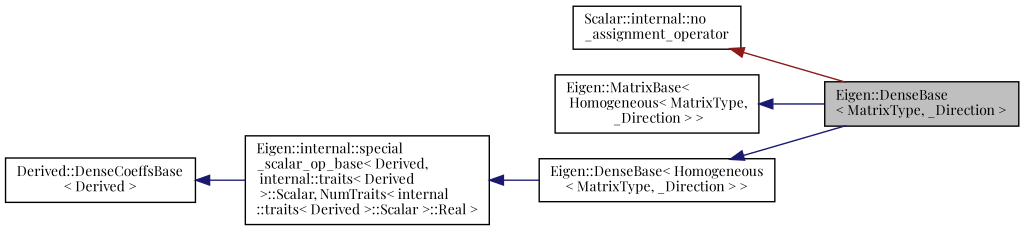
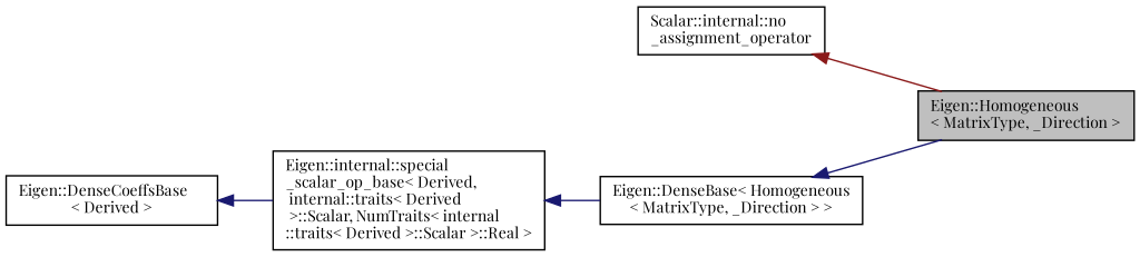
  digraph {
    fontname="Playfair Display"
    rankdir=LR
    node [color=black fillcolor=white fontname="Playfair Display" fontsize=10 shape=record style=filled]
    edge [color=midnightblue dir=back fontname="Playfair Display" fontsize=10 labelfontname=Helvetica labelfontsize=10 style=solid]
-   n1 [fillcolor=grey75 fontcolor=black height=0.2 label="Eigen::DenseBase\l\< MatrixType, _Direction \>" width=0.4]
+   n1 [fillcolor=grey75 fontcolor=black height=0.2 label="Eigen::Homogeneous\l\< MatrixType, _Direction \>" width=0.4]
    n2 [height=0.2 label="Scalar::internal::no\l_assignment_operator" width=0.4]
-   n3 [height=0.2 label="Eigen::MatrixBase\<\l Homogeneous\< MatrixType,\l _Direction \> \>" width=0.4]
    n4 [height=0.2 label="Eigen::DenseBase\< Homogeneous\l\< MatrixType, _Direction \> \>" width=0.4]
    n5 [height=0.2 label="Eigen::internal::special\l_scalar_op_base\< Derived,\l internal::traits\< Derived\l \>::Scalar, NumTraits\< internal\l::traits\< Derived \>::Scalar \>::Real \>" width=0.4]
-   n6 [height=0.2 label="Derived::DenseCoeffsBase\l\< Derived \>" width=0.4]
+   n6 [height=0.2 label="Eigen::DenseCoeffsBase\l\< Derived \>" width=0.4]
    n2 -> n1 [color=firebrick4]
-   n3 -> n1
    n4 -> n1
    n5 -> n4
    n6 -> n5
  }
